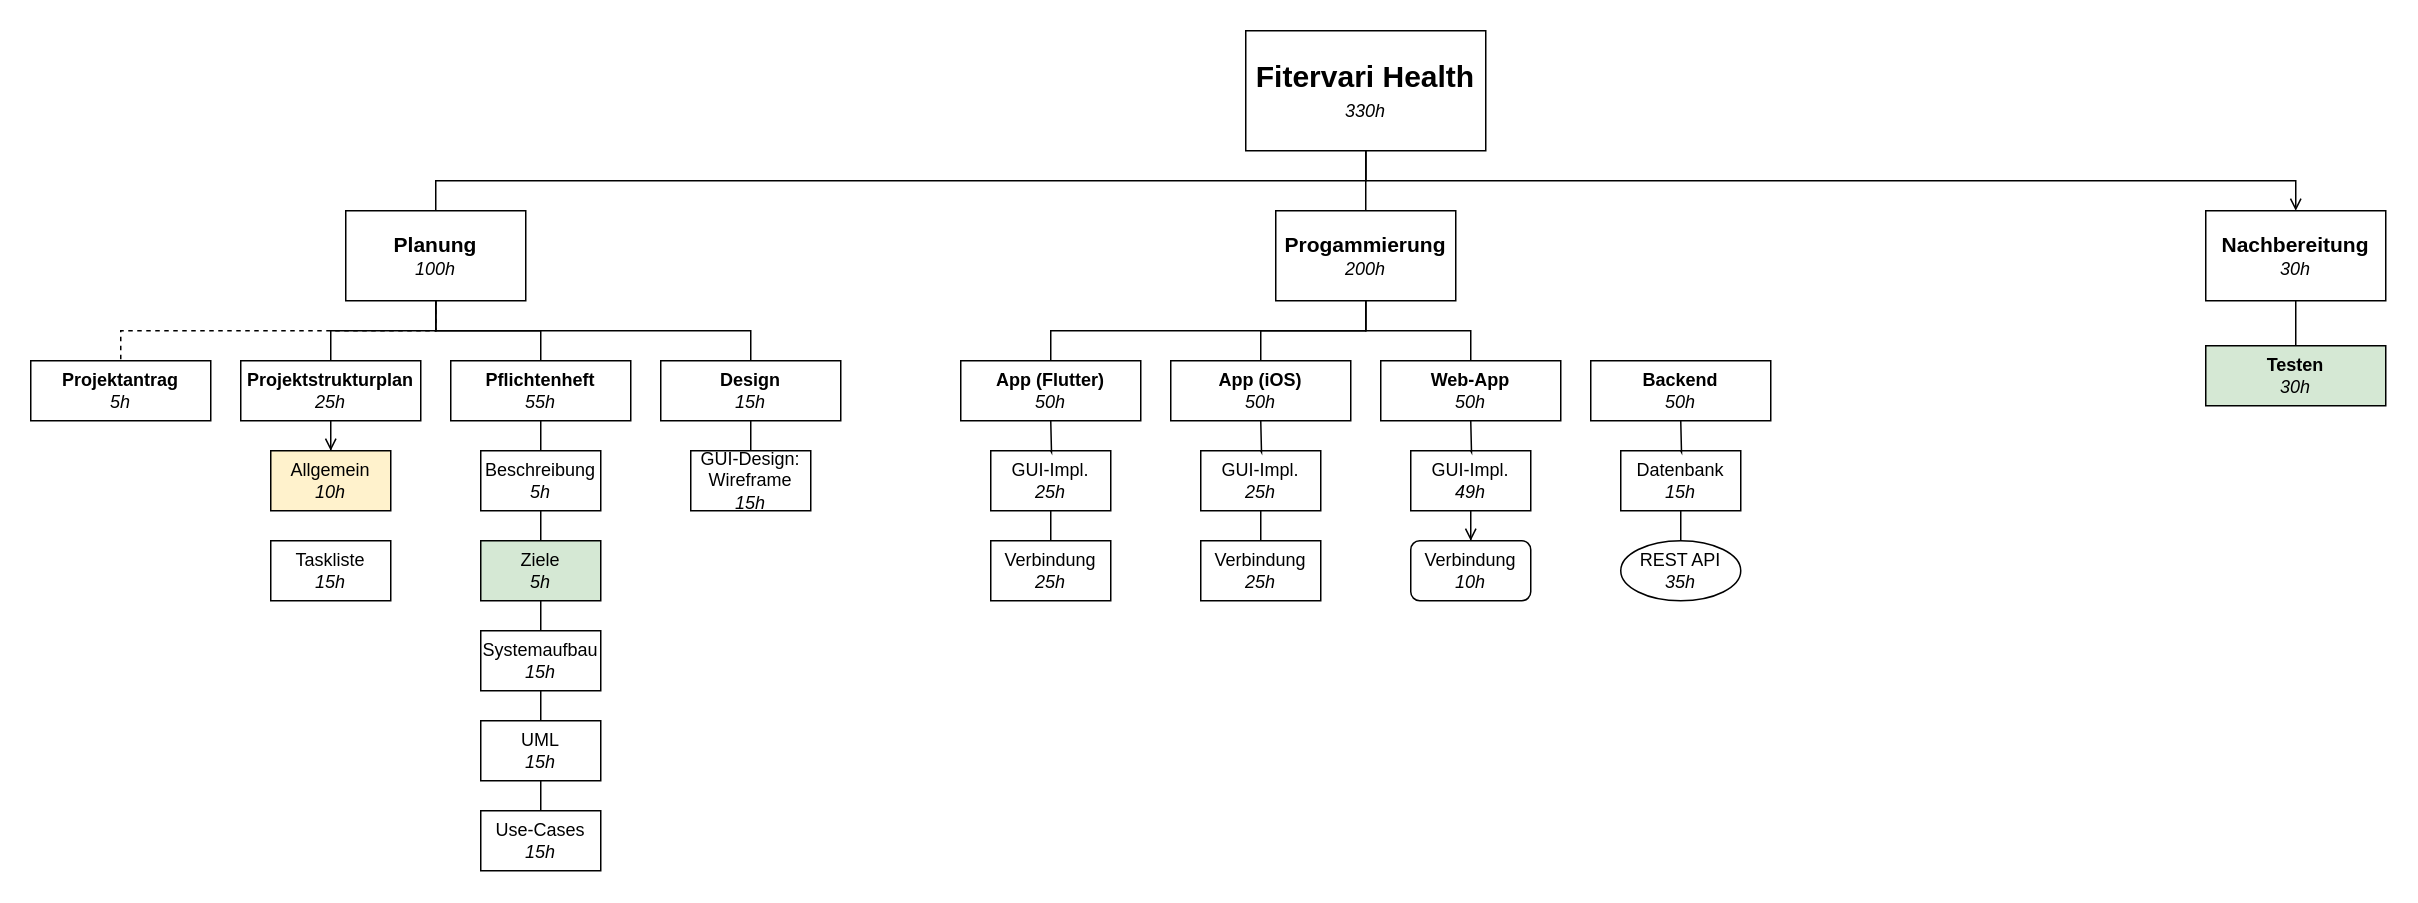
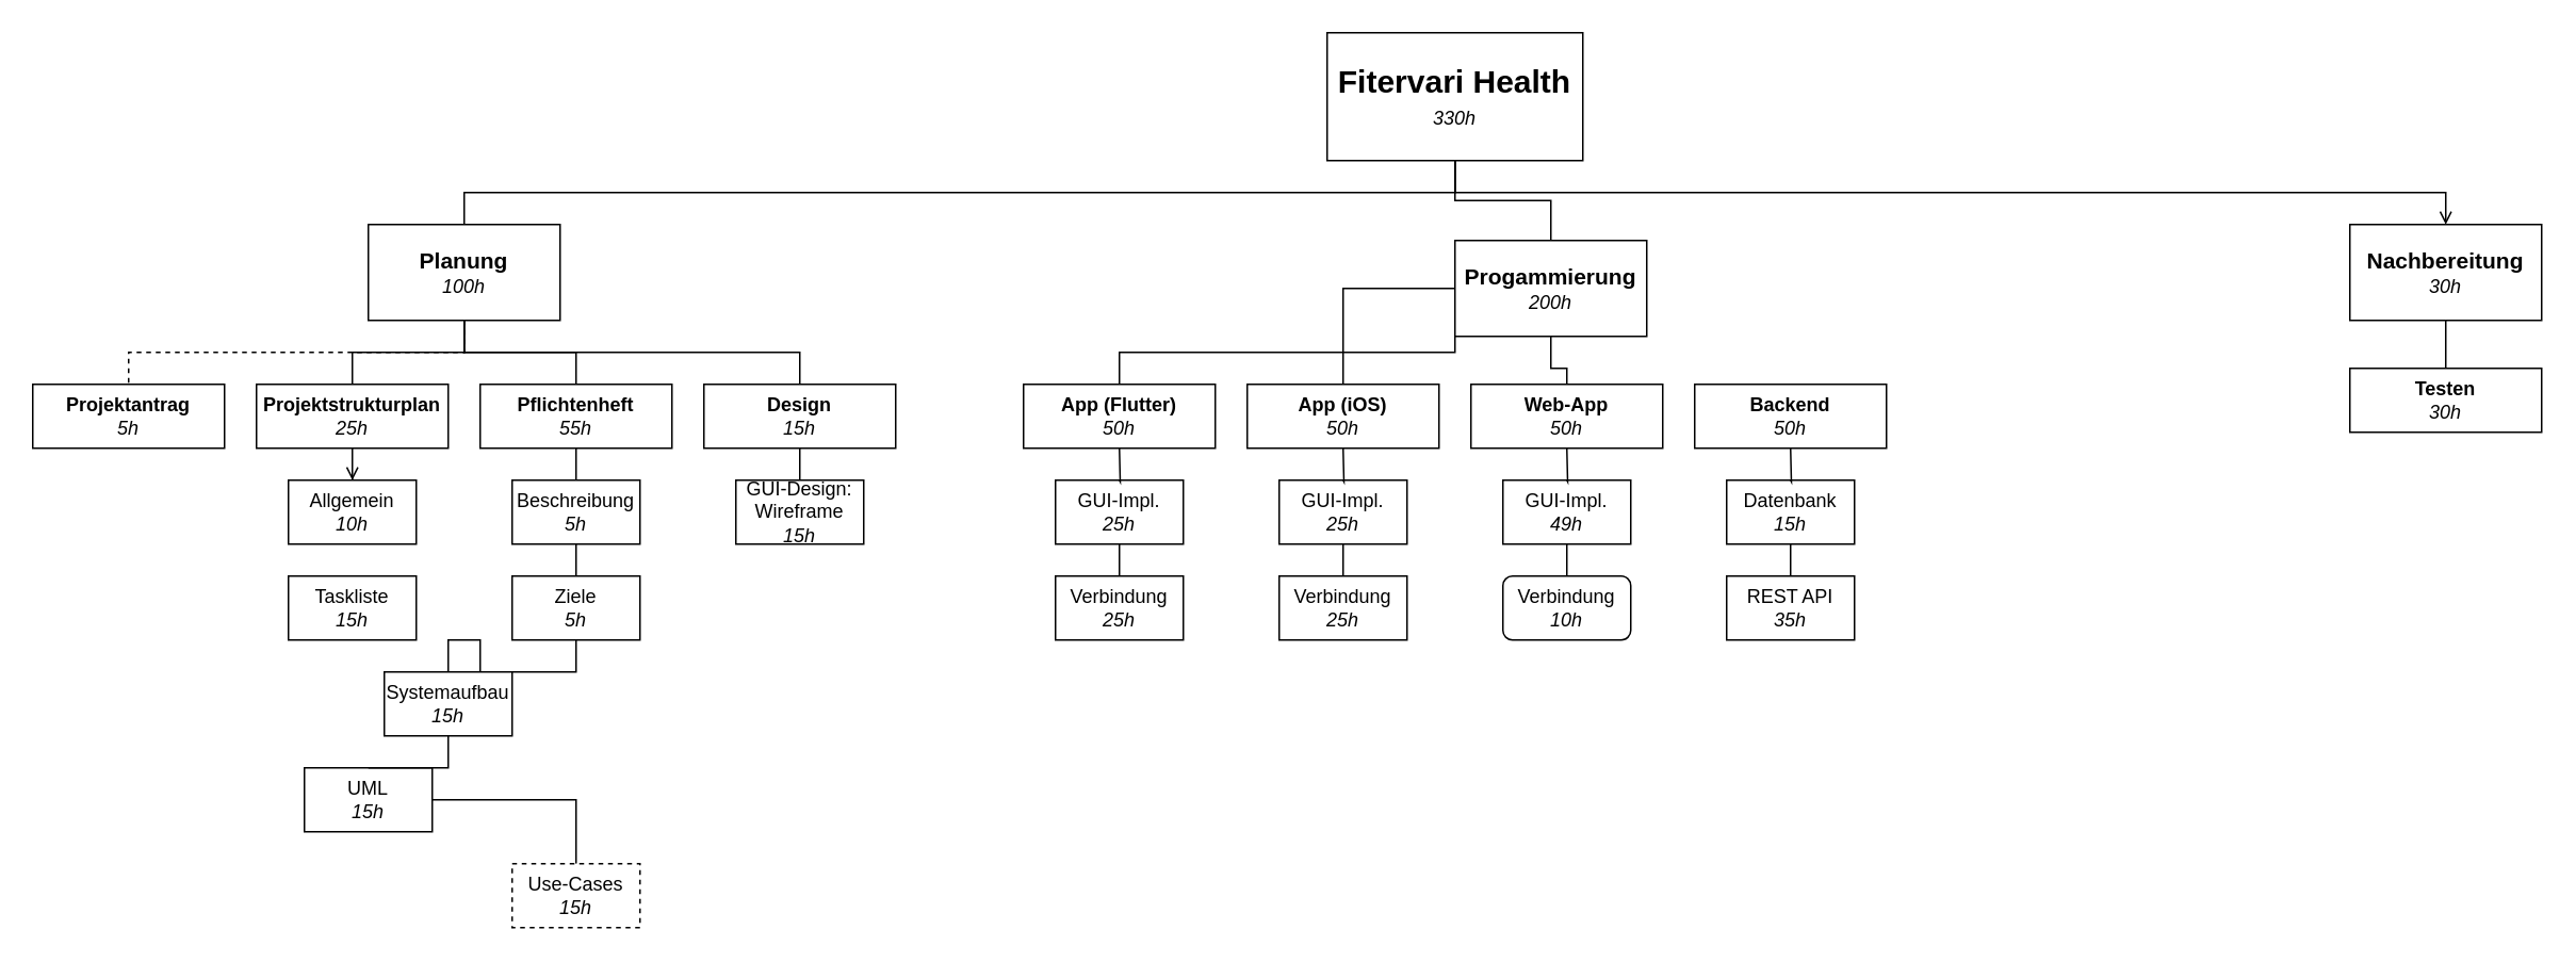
  <mxCell id="0" />
  <mxCell id="1" parent="0" />
  <mxCell id="2" style="edgeStyle=orthogonalEdgeStyle;rounded=0;orthogonalLoop=1;jettySize=auto;html=1;endArrow=none;endFill=0;" parent="1" source="5" target="14" edge="1"><mxGeometry relative="1" as="geometry" /></mxCell>
  <mxCell id="3" style="edgeStyle=orthogonalEdgeStyle;rounded=0;orthogonalLoop=1;jettySize=auto;html=1;endArrow=open;endFill=0;" parent="1" source="5" target="26" edge="1"><mxGeometry relative="1" as="geometry"><Array as="points"><mxPoint x="910" y="120" /><mxPoint x="1530" y="120" /></Array></mxGeometry></mxCell>
  <mxCell id="4" style="edgeStyle=orthogonalEdgeStyle;rounded=0;orthogonalLoop=1;jettySize=auto;html=1;endArrow=none;endFill=0;" parent="1" source="5" target="10" edge="1"><mxGeometry relative="1" as="geometry"><Array as="points"><mxPoint x="910" y="120" /><mxPoint x="290" y="120" /></Array></mxGeometry></mxCell>
  <mxCell id="5" value="&lt;span style=&quot;font-size: 20px&quot;&gt;Fitervari Health&lt;/span&gt;&lt;br style=&quot;font-size: 16px&quot;&gt;&lt;span style=&quot;font-weight: normal&quot;&gt;&lt;i&gt;&lt;font style=&quot;font-size: 12px&quot;&gt;330h&lt;/font&gt;&lt;/i&gt;&lt;/span&gt;" style="rounded=0;whiteSpace=wrap;html=1;fontStyle=1;fontSize=16;" parent="1" vertex="1"><mxGeometry x="830" y="20" width="160" height="80" as="geometry" /></mxCell>
  <mxCell id="6" style="edgeStyle=orthogonalEdgeStyle;rounded=0;orthogonalLoop=1;jettySize=auto;html=1;endArrow=none;endFill=0;dashed=1;" parent="1" source="10" target="15" edge="1"><mxGeometry relative="1" as="geometry"><Array as="points"><mxPoint x="290" y="220" /><mxPoint x="80" y="220" /></Array></mxGeometry></mxCell>
  <mxCell id="7" style="edgeStyle=orthogonalEdgeStyle;rounded=0;orthogonalLoop=1;jettySize=auto;html=1;endArrow=none;endFill=0;" parent="1" source="10" target="17" edge="1"><mxGeometry relative="1" as="geometry" /></mxCell>
  <mxCell id="8" style="edgeStyle=orthogonalEdgeStyle;rounded=0;orthogonalLoop=1;jettySize=auto;html=1;endArrow=none;endFill=0;" parent="1" source="10" target="19" edge="1"><mxGeometry relative="1" as="geometry" /></mxCell>
  <mxCell id="9" style="edgeStyle=orthogonalEdgeStyle;rounded=0;orthogonalLoop=1;jettySize=auto;html=1;endArrow=none;endFill=0;" parent="1" source="10" target="30" edge="1"><mxGeometry relative="1" as="geometry"><Array as="points"><mxPoint x="290" y="220" /><mxPoint x="500" y="220" /></Array></mxGeometry></mxCell>
  <mxCell id="10" value="&lt;font style=&quot;font-size: 14px&quot;&gt;Planung&lt;/font&gt;&lt;br&gt;&lt;span style=&quot;font-weight: normal&quot;&gt;&lt;i&gt;100h&lt;/i&gt;&lt;/span&gt;" style="rounded=0;whiteSpace=wrap;html=1;fontStyle=1" parent="1" vertex="1"><mxGeometry x="230" y="140" width="120" height="60" as="geometry" /></mxCell>
  <mxCell id="11" style="edgeStyle=orthogonalEdgeStyle;rounded=0;orthogonalLoop=1;jettySize=auto;html=1;endArrow=none;endFill=0;" parent="1" source="14" target="20" edge="1"><mxGeometry relative="1" as="geometry"><Array as="points"><mxPoint x="910" y="220" /><mxPoint x="700" y="220" /></Array></mxGeometry></mxCell>
  <mxCell id="12" style="edgeStyle=orthogonalEdgeStyle;rounded=0;orthogonalLoop=1;jettySize=auto;html=1;endArrow=none;endFill=0;" parent="1" source="14" target="22" edge="1"><mxGeometry relative="1" as="geometry" /></mxCell>
  <mxCell id="13" style="edgeStyle=orthogonalEdgeStyle;rounded=0;orthogonalLoop=1;jettySize=auto;html=1;endArrow=none;endFill=0;" parent="1" source="14" target="21" edge="1"><mxGeometry relative="1" as="geometry" /></mxCell>
- <mxCell id="14" value="&lt;font style=&quot;font-size: 14px&quot;&gt;Progammierung&lt;/font&gt;&lt;br&gt;&lt;span style=&quot;font-weight: normal&quot;&gt;&lt;i&gt;200h&lt;/i&gt;&lt;/span&gt;" style="rounded=0;whiteSpace=wrap;html=1;fontStyle=1" parent="1" vertex="1"><mxGeometry x="850" y="140" width="120" height="60" as="geometry" /></mxCell>
+ <mxCell id="14" value="&lt;font style=&quot;font-size: 14px&quot;&gt;Progammierung&lt;/font&gt;&lt;br&gt;&lt;span style=&quot;font-weight: normal&quot;&gt;&lt;i&gt;200h&lt;/i&gt;&lt;/span&gt;" style="rounded=0;whiteSpace=wrap;html=1;fontStyle=1" parent="1" vertex="1"><mxGeometry x="910" y="150" width="120" height="60" as="geometry" /></mxCell>
  <mxCell id="15" value="&lt;span&gt;Projektantrag&lt;br&gt;&lt;i style=&quot;font-weight: normal&quot;&gt;5h&lt;/i&gt;&lt;br&gt;&lt;/span&gt;" style="rounded=0;whiteSpace=wrap;html=1;fontStyle=1" parent="1" vertex="1"><mxGeometry x="20" y="240" width="120" height="40" as="geometry" /></mxCell>
  <mxCell id="16" style="edgeStyle=orthogonalEdgeStyle;rounded=0;orthogonalLoop=1;jettySize=auto;html=1;endArrow=open;endFill=0;" parent="1" source="17" target="51" edge="1"><mxGeometry relative="1" as="geometry" /></mxCell>
  <mxCell id="17" value="&lt;span&gt;Projektstrukturplan&lt;br&gt;&lt;i style=&quot;font-weight: normal&quot;&gt;25h&lt;/i&gt;&lt;br&gt;&lt;/span&gt;" style="rounded=0;whiteSpace=wrap;html=1;fontStyle=1" parent="1" vertex="1"><mxGeometry x="160" y="240" width="120" height="40" as="geometry" /></mxCell>
  <mxCell id="18" value="" style="edgeStyle=orthogonalEdgeStyle;rounded=0;orthogonalLoop=1;jettySize=auto;html=1;endArrow=none;endFill=0;" parent="1" source="19" target="29" edge="1"><mxGeometry relative="1" as="geometry" /></mxCell>
  <mxCell id="19" value="&lt;span&gt;Pflichtenheft&lt;br&gt;&lt;i style=&quot;font-weight: normal&quot;&gt;55h&lt;/i&gt;&lt;br&gt;&lt;/span&gt;" style="rounded=0;whiteSpace=wrap;html=1;fontStyle=1" parent="1" vertex="1"><mxGeometry x="300" y="240" width="120" height="40" as="geometry" /></mxCell>
  <mxCell id="20" value="App (Flutter)&lt;br&gt;&lt;span style=&quot;font-weight: normal&quot;&gt;&lt;i&gt;50h&lt;/i&gt;&lt;/span&gt;" style="rounded=0;whiteSpace=wrap;html=1;fontStyle=1" parent="1" vertex="1"><mxGeometry x="640" y="240" width="120" height="40" as="geometry" /></mxCell>
  <mxCell id="21" value="Web-App&lt;br&gt;&lt;span style=&quot;font-weight: normal&quot;&gt;&lt;i&gt;50h&lt;/i&gt;&lt;/span&gt;" style="rounded=0;whiteSpace=wrap;html=1;fontStyle=1" parent="1" vertex="1"><mxGeometry x="920" y="240" width="120" height="40" as="geometry" /></mxCell>
  <mxCell id="22" value="App (iOS)&lt;br&gt;&lt;span style=&quot;font-weight: normal&quot;&gt;&lt;i&gt;50h&lt;/i&gt;&lt;/span&gt;" style="rounded=0;whiteSpace=wrap;html=1;fontStyle=1" parent="1" vertex="1"><mxGeometry x="780" y="240" width="120" height="40" as="geometry" /></mxCell>
  <mxCell id="23" value="" style="edgeStyle=orthogonalEdgeStyle;rounded=0;orthogonalLoop=1;jettySize=auto;html=1;endArrow=none;endFill=0;" parent="1" source="24" target="36" edge="1"><mxGeometry relative="1" as="geometry" /></mxCell>
- <mxCell id="24" value="UML&lt;br&gt;&lt;i&gt;15h&lt;/i&gt;" style="rounded=0;whiteSpace=wrap;html=1;" parent="1" vertex="1"><mxGeometry x="320" y="480" width="80" height="40" as="geometry" /></mxCell>
+ <mxCell id="24" value="UML&lt;br&gt;&lt;i&gt;15h&lt;/i&gt;" style="rounded=0;whiteSpace=wrap;html=1;" parent="1" vertex="1"><mxGeometry x="190" y="480" width="80" height="40" as="geometry" /></mxCell>
  <mxCell id="25" style="edgeStyle=orthogonalEdgeStyle;rounded=0;orthogonalLoop=1;jettySize=auto;html=1;endArrow=none;endFill=0;" parent="1" source="26" target="56" edge="1"><mxGeometry relative="1" as="geometry" /></mxCell>
  <mxCell id="26" value="&lt;font&gt;&lt;span style=&quot;font-size: 14px&quot;&gt;Nachbereitung&lt;/span&gt;&lt;br&gt;&lt;span style=&quot;font-weight: normal&quot;&gt;&lt;i&gt;&lt;font style=&quot;font-size: 12px&quot;&gt;30h&lt;/font&gt;&lt;/i&gt;&lt;/span&gt;&lt;br&gt;&lt;/font&gt;" style="rounded=0;whiteSpace=wrap;html=1;fontStyle=1" parent="1" vertex="1"><mxGeometry x="1470" y="140" width="120" height="60" as="geometry" /></mxCell>
  <mxCell id="27" value="&lt;span&gt;Taskliste&lt;br&gt;&lt;i&gt;15h&lt;/i&gt;&lt;br&gt;&lt;/span&gt;" style="rounded=0;whiteSpace=wrap;html=1;" parent="1" vertex="1"><mxGeometry x="180" y="360" width="80" height="40" as="geometry" /></mxCell>
  <mxCell id="28" style="edgeStyle=orthogonalEdgeStyle;rounded=0;orthogonalLoop=1;jettySize=auto;html=1;endArrow=none;endFill=0;" parent="1" source="29" target="35" edge="1"><mxGeometry relative="1" as="geometry" /></mxCell>
  <mxCell id="29" value="Beschreibung&lt;br&gt;&lt;i&gt;5h&lt;/i&gt;" style="rounded=0;whiteSpace=wrap;html=1;" parent="1" vertex="1"><mxGeometry x="320" y="300" width="80" height="40" as="geometry" /></mxCell>
  <mxCell id="30" value="&lt;span&gt;Design&lt;br&gt;&lt;i style=&quot;font-weight: normal&quot;&gt;15h&lt;/i&gt;&lt;br&gt;&lt;/span&gt;" style="rounded=0;whiteSpace=wrap;html=1;fontStyle=1" parent="1" vertex="1"><mxGeometry x="440" y="240" width="120" height="40" as="geometry" /></mxCell>
  <mxCell id="31" value="Backend&lt;br&gt;&lt;span style=&quot;font-weight: normal&quot;&gt;&lt;i&gt;50h&lt;/i&gt;&lt;/span&gt;" style="rounded=0;whiteSpace=wrap;html=1;fontStyle=1" parent="1" vertex="1"><mxGeometry x="1060" y="240" width="120" height="40" as="geometry" /></mxCell>
  <mxCell id="32" style="edgeStyle=orthogonalEdgeStyle;rounded=0;orthogonalLoop=1;jettySize=auto;html=1;endArrow=none;endFill=0;" parent="1" source="30" target="33" edge="1"><mxGeometry relative="1" as="geometry"><mxPoint x="500" y="340" as="sourcePoint" /></mxGeometry></mxCell>
  <mxCell id="33" value="&lt;span&gt;GUI-Design: Wireframe&lt;br&gt;&lt;i&gt;15h&lt;/i&gt;&lt;br&gt;&lt;/span&gt;" style="rounded=0;whiteSpace=wrap;html=1;" parent="1" vertex="1"><mxGeometry x="460" y="300" width="80" height="40" as="geometry" /></mxCell>
  <mxCell id="34" style="edgeStyle=orthogonalEdgeStyle;rounded=0;orthogonalLoop=1;jettySize=auto;html=1;endArrow=none;endFill=0;" parent="1" source="35" target="50" edge="1"><mxGeometry relative="1" as="geometry" /></mxCell>
- <mxCell id="35" value="Ziele&lt;br&gt;&lt;i&gt;5h&lt;/i&gt;" style="rounded=0;whiteSpace=wrap;html=1;fillColor=#d5e8d4;" parent="1" vertex="1"><mxGeometry x="320" y="360" width="80" height="40" as="geometry" /></mxCell>
- <mxCell id="36" value="Use-Cases&lt;br&gt;&lt;i&gt;15h&lt;/i&gt;" style="rounded=0;whiteSpace=wrap;html=1;" parent="1" vertex="1"><mxGeometry x="320" y="540" width="80" height="40" as="geometry" /></mxCell>
+ <mxCell id="35" value="Ziele&lt;br&gt;&lt;i&gt;5h&lt;/i&gt;" style="rounded=0;whiteSpace=wrap;html=1;" parent="1" vertex="1"><mxGeometry x="320" y="360" width="80" height="40" as="geometry" /></mxCell>
+ <mxCell id="36" value="Use-Cases&lt;br&gt;&lt;i&gt;15h&lt;/i&gt;" style="rounded=0;whiteSpace=wrap;html=1;dashed=1;" parent="1" vertex="1"><mxGeometry x="320" y="540" width="80" height="40" as="geometry" /></mxCell>
  <mxCell id="37" style="edgeStyle=orthogonalEdgeStyle;rounded=0;orthogonalLoop=1;jettySize=auto;html=1;endArrow=none;endFill=0;" parent="1" source="38" target="39" edge="1"><mxGeometry relative="1" as="geometry" /></mxCell>
  <mxCell id="38" value="GUI-Impl.&lt;br&gt;&lt;i&gt;25h&lt;/i&gt;" style="rounded=0;whiteSpace=wrap;html=1;" parent="1" vertex="1"><mxGeometry x="660" y="300" width="80" height="40" as="geometry" /></mxCell>
  <mxCell id="39" value="Verbindung&lt;br&gt;&lt;i&gt;25h&lt;/i&gt;" style="rounded=0;whiteSpace=wrap;html=1;" parent="1" vertex="1"><mxGeometry x="660" y="360" width="80" height="40" as="geometry" /></mxCell>
  <mxCell id="40" style="edgeStyle=orthogonalEdgeStyle;rounded=0;orthogonalLoop=1;jettySize=auto;html=1;endArrow=none;endFill=0;" parent="1" source="41" target="42" edge="1"><mxGeometry relative="1" as="geometry" /></mxCell>
  <mxCell id="41" value="GUI-Impl.&lt;br&gt;&lt;i&gt;25h&lt;/i&gt;" style="rounded=0;whiteSpace=wrap;html=1;" parent="1" vertex="1"><mxGeometry x="800" y="300" width="80" height="40" as="geometry" /></mxCell>
  <mxCell id="42" value="Verbindung&lt;br&gt;&lt;i&gt;25h&lt;/i&gt;" style="rounded=0;whiteSpace=wrap;html=1;" parent="1" vertex="1"><mxGeometry x="800" y="360" width="80" height="40" as="geometry" /></mxCell>
- <mxCell id="43" style="edgeStyle=orthogonalEdgeStyle;rounded=0;orthogonalLoop=1;jettySize=auto;html=1;endArrow=open;endFill=0;" parent="1" source="44" target="45" edge="1"><mxGeometry relative="1" as="geometry" /></mxCell>
+ <mxCell id="43" style="edgeStyle=orthogonalEdgeStyle;rounded=0;orthogonalLoop=1;jettySize=auto;html=1;endArrow=none;endFill=0;" parent="1" source="44" target="45" edge="1"><mxGeometry relative="1" as="geometry" /></mxCell>
  <mxCell id="44" value="GUI-Impl.&lt;br&gt;&lt;i&gt;49h&lt;/i&gt;" style="rounded=0;whiteSpace=wrap;html=1;" parent="1" vertex="1"><mxGeometry x="940" y="300" width="80" height="40" as="geometry" /></mxCell>
  <mxCell id="45" value="Verbindung&lt;br&gt;&lt;i&gt;10h&lt;/i&gt;" style="whiteSpace=wrap;html=1;rounded=1;" parent="1" vertex="1"><mxGeometry x="940" y="360" width="80" height="40" as="geometry" /></mxCell>
  <mxCell id="46" style="edgeStyle=orthogonalEdgeStyle;rounded=0;orthogonalLoop=1;jettySize=auto;html=1;endArrow=none;endFill=0;" parent="1" source="47" target="48" edge="1"><mxGeometry relative="1" as="geometry" /></mxCell>
  <mxCell id="47" value="Datenbank&lt;br&gt;&lt;i&gt;15h&lt;/i&gt;" style="rounded=0;whiteSpace=wrap;html=1;" parent="1" vertex="1"><mxGeometry x="1080" y="300" width="80" height="40" as="geometry" /></mxCell>
- <mxCell id="48" value="REST API&lt;br&gt;&lt;i&gt;35h&lt;/i&gt;" style="ellipse;whiteSpace=wrap;html=1;" parent="1" vertex="1"><mxGeometry x="1080" y="360" width="80" height="40" as="geometry" /></mxCell>
+ <mxCell id="48" value="REST API&lt;br&gt;&lt;i&gt;35h&lt;/i&gt;" style="rounded=0;whiteSpace=wrap;html=1;" parent="1" vertex="1"><mxGeometry x="1080" y="360" width="80" height="40" as="geometry" /></mxCell>
  <mxCell id="49" style="edgeStyle=orthogonalEdgeStyle;rounded=0;orthogonalLoop=1;jettySize=auto;html=1;endArrow=none;endFill=0;" parent="1" source="50" target="24" edge="1"><mxGeometry relative="1" as="geometry" /></mxCell>
- <mxCell id="50" value="Systemaufbau&lt;br&gt;&lt;i&gt;15h&lt;/i&gt;" style="rounded=0;whiteSpace=wrap;html=1;" parent="1" vertex="1"><mxGeometry x="320" y="420" width="80" height="40" as="geometry" /></mxCell>
- <mxCell id="51" value="&lt;span&gt;Allgemein&lt;br&gt;&lt;i&gt;10h&lt;/i&gt;&lt;br&gt;&lt;/span&gt;" style="rounded=0;whiteSpace=wrap;html=1;fillColor=#fff2cc;" parent="1" vertex="1"><mxGeometry x="180" y="300" width="80" height="40" as="geometry" /></mxCell>
+ <mxCell id="50" value="Systemaufbau&lt;br&gt;&lt;i&gt;15h&lt;/i&gt;" style="rounded=0;whiteSpace=wrap;html=1;" parent="1" vertex="1"><mxGeometry x="240" y="420" width="80" height="40" as="geometry" /></mxCell>
+ <mxCell id="51" value="&lt;span&gt;Allgemein&lt;br&gt;&lt;i&gt;10h&lt;/i&gt;&lt;br&gt;&lt;/span&gt;" style="rounded=0;whiteSpace=wrap;html=1;" parent="1" vertex="1"><mxGeometry x="180" y="300" width="80" height="40" as="geometry" /></mxCell>
  <mxCell id="52" style="edgeStyle=orthogonalEdgeStyle;rounded=0;orthogonalLoop=1;jettySize=auto;html=1;endArrow=none;endFill=0;" parent="1" target="38" edge="1"><mxGeometry relative="1" as="geometry"><mxPoint x="700" y="280" as="sourcePoint" /></mxGeometry></mxCell>
  <mxCell id="53" style="edgeStyle=orthogonalEdgeStyle;rounded=0;orthogonalLoop=1;jettySize=auto;html=1;endArrow=none;endFill=0;" parent="1" target="41" edge="1"><mxGeometry relative="1" as="geometry"><mxPoint x="840" y="280" as="sourcePoint" /></mxGeometry></mxCell>
  <mxCell id="54" style="edgeStyle=orthogonalEdgeStyle;rounded=0;orthogonalLoop=1;jettySize=auto;html=1;endArrow=none;endFill=0;" parent="1" target="44" edge="1"><mxGeometry relative="1" as="geometry"><mxPoint x="980" y="280" as="sourcePoint" /></mxGeometry></mxCell>
  <mxCell id="55" style="edgeStyle=orthogonalEdgeStyle;rounded=0;orthogonalLoop=1;jettySize=auto;html=1;endArrow=none;endFill=0;" parent="1" target="47" edge="1"><mxGeometry relative="1" as="geometry"><mxPoint x="1120" y="280" as="sourcePoint" /></mxGeometry></mxCell>
- <mxCell id="56" value="Testen&lt;br&gt;&lt;span style=&quot;font-weight: normal&quot;&gt;&lt;i&gt;30h&lt;/i&gt;&lt;/span&gt;" style="rounded=0;whiteSpace=wrap;html=1;fontStyle=1;fillColor=#d5e8d4;" parent="1" vertex="1"><mxGeometry x="1470" y="230" width="120" height="40" as="geometry" /></mxCell>
+ <mxCell id="56" value="Testen&lt;br&gt;&lt;span style=&quot;font-weight: normal&quot;&gt;&lt;i&gt;30h&lt;/i&gt;&lt;/span&gt;" style="rounded=0;whiteSpace=wrap;html=1;fontStyle=1" parent="1" vertex="1"><mxGeometry x="1470" y="230" width="120" height="40" as="geometry" /></mxCell>
